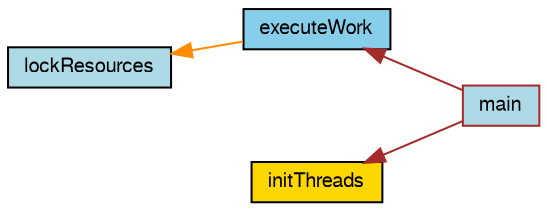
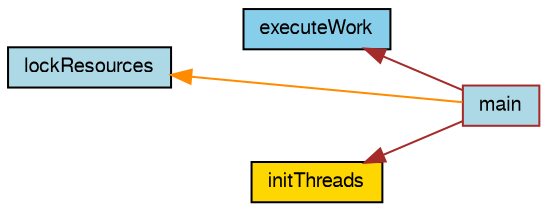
  digraph {
    rankdir=LR
    node [color=black fillcolor=lightblue fontname=FreeSans fontsize=10 shape=record style=filled]
    edge [color=brown dir=back fontname=FreeSans fontsize=10 labelfontname=FreeSans labelfontsize=10 style=solid]
    n1 [fontcolor=black height=0.2 label=lockResources width=0.4]
    n2 [fillcolor=skyblue height=0.2 label=executeWork width=0.4]
    n3 [color=brown height=0.2 label=main width=0.4]
    n4 [fillcolor=gold height=0.2 label=initThreads width=0.4]
-   n1 -> n2 [color=darkorange]
+   n1 -> n3 [color=darkorange]
    n2 -> n3
    n4 -> n3
  }
